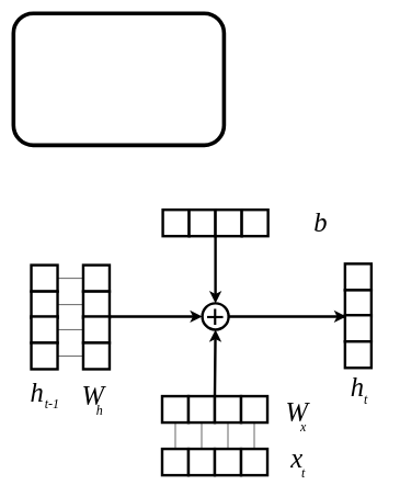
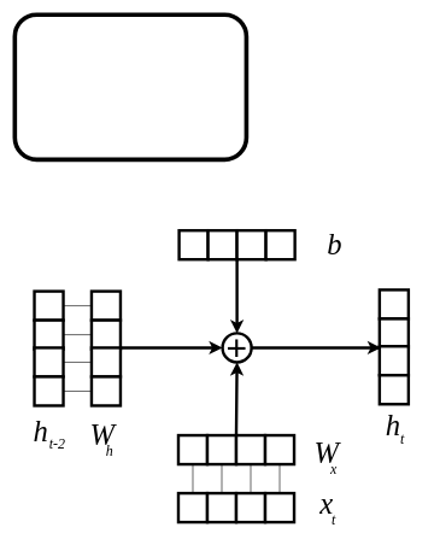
  <mxCell id="0" />
  <mxCell id="1" parent="0" />
  <mxCell id="2" value="" style="rounded=1;whiteSpace=wrap;html=1;fontSize=12;glass=0;strokeWidth=6;shadow=0;" parent="1" vertex="1"><mxGeometry x="20" y="20" width="320" height="200" as="geometry" /></mxCell>
  <mxCell id="3" value="x" style="text;html=1;align=center;verticalAlign=middle;whiteSpace=wrap;rounded=0;fontStyle=2;fontFamily=Times New Roman;fontSize=41;" vertex="1" parent="1"><mxGeometry x="421" y="681" width="60" height="30" as="geometry" /></mxCell>
  <mxCell id="4" value="t" style="text;html=1;align=center;verticalAlign=middle;whiteSpace=wrap;rounded=0;fontStyle=2;fontFamily=Times New Roman;fontSize=20;" vertex="1" parent="1"><mxGeometry x="431" y="701" width="60" height="30" as="geometry" /></mxCell>
  <mxCell id="5" value="h" style="text;html=1;align=center;verticalAlign=middle;whiteSpace=wrap;rounded=0;fontStyle=2;fontFamily=Times New Roman;fontSize=41;" vertex="1" parent="1"><mxGeometry x="26" y="581" width="60" height="30" as="geometry" /></mxCell>
- <mxCell id="6" value="t-1" style="text;html=1;align=center;verticalAlign=middle;whiteSpace=wrap;rounded=0;fontStyle=2;fontFamily=Times New Roman;fontSize=20;" vertex="1" parent="1"><mxGeometry x="49" y="596" width="60" height="30" as="geometry" /></mxCell>
+ <mxCell id="6" value="t-2" style="text;html=1;align=center;verticalAlign=middle;whiteSpace=wrap;rounded=0;fontStyle=2;fontFamily=Times New Roman;fontSize=20;" vertex="1" parent="1"><mxGeometry x="49" y="596" width="60" height="30" as="geometry" /></mxCell>
  <mxCell id="7" value="h" style="text;html=1;align=center;verticalAlign=middle;whiteSpace=wrap;rounded=0;fontStyle=2;fontFamily=Times New Roman;fontSize=41;" vertex="1" parent="1"><mxGeometry x="513" y="572" width="60" height="30" as="geometry" /></mxCell>
  <mxCell id="8" value="t" style="text;html=1;align=center;verticalAlign=middle;whiteSpace=wrap;rounded=0;fontStyle=2;fontFamily=Times New Roman;fontSize=20;" vertex="1" parent="1"><mxGeometry x="526" y="590" width="60" height="30" as="geometry" /></mxCell>
  <mxCell id="9" style="edgeStyle=orthogonalEdgeStyle;rounded=0;orthogonalLoop=1;jettySize=auto;html=1;exitX=1;exitY=0;exitDx=0;exitDy=0;entryX=0;entryY=0.5;entryDx=0;entryDy=0;strokeWidth=4;" edge="1" parent="1" target="42"><mxGeometry relative="1" as="geometry"><mxPoint x="167" y="481" as="sourcePoint" /><Array as="points"><mxPoint x="167" y="480" /></Array></mxGeometry></mxCell>
  <mxCell id="10" value="W" style="text;html=1;align=center;verticalAlign=middle;whiteSpace=wrap;rounded=0;fontStyle=2;fontFamily=Times New Roman;fontSize=41;" vertex="1" parent="1"><mxGeometry x="111" y="586" width="60" height="30" as="geometry" /></mxCell>
  <mxCell id="11" value="h" style="text;html=1;align=center;verticalAlign=middle;whiteSpace=wrap;rounded=0;fontStyle=2;fontFamily=Times New Roman;fontSize=20;" vertex="1" parent="1"><mxGeometry x="121" y="606" width="60" height="30" as="geometry" /></mxCell>
  <mxCell id="12" style="edgeStyle=orthogonalEdgeStyle;rounded=0;orthogonalLoop=1;jettySize=auto;html=1;exitX=1;exitY=0.5;exitDx=0;exitDy=0;entryX=0;entryY=0.5;entryDx=0;entryDy=0;endArrow=none;endFill=0;" edge="1" parent="1" source="13" target="47"><mxGeometry relative="1" as="geometry" /></mxCell>
  <mxCell id="13" value="" style="whiteSpace=wrap;html=1;aspect=fixed;strokeWidth=4;" vertex="1" parent="1"><mxGeometry x="47" y="402" width="40" height="40" as="geometry" /></mxCell>
  <mxCell id="14" style="edgeStyle=orthogonalEdgeStyle;rounded=0;orthogonalLoop=1;jettySize=auto;html=1;exitX=1;exitY=0.5;exitDx=0;exitDy=0;entryX=0;entryY=0.5;entryDx=0;entryDy=0;endArrow=none;endFill=0;" edge="1" parent="1" source="15" target="48"><mxGeometry relative="1" as="geometry" /></mxCell>
  <mxCell id="15" value="" style="whiteSpace=wrap;html=1;aspect=fixed;strokeWidth=4;" vertex="1" parent="1"><mxGeometry x="47" y="442" width="40" height="40" as="geometry" /></mxCell>
  <mxCell id="16" style="edgeStyle=orthogonalEdgeStyle;rounded=0;orthogonalLoop=1;jettySize=auto;html=1;exitX=1;exitY=0.5;exitDx=0;exitDy=0;entryX=0;entryY=0.5;entryDx=0;entryDy=0;endArrow=none;endFill=0;" edge="1" parent="1" source="17" target="49"><mxGeometry relative="1" as="geometry"><mxPoint x="106" y="500" as="targetPoint" /></mxGeometry></mxCell>
  <mxCell id="17" value="" style="whiteSpace=wrap;html=1;aspect=fixed;strokeWidth=4;" vertex="1" parent="1"><mxGeometry x="47" y="480" width="40" height="40" as="geometry" /></mxCell>
  <mxCell id="18" style="edgeStyle=orthogonalEdgeStyle;rounded=0;orthogonalLoop=1;jettySize=auto;html=1;exitX=1;exitY=0.5;exitDx=0;exitDy=0;entryX=0;entryY=0.5;entryDx=0;entryDy=0;endArrow=none;endFill=0;" edge="1" parent="1" source="19" target="50"><mxGeometry relative="1" as="geometry" /></mxCell>
  <mxCell id="19" value="" style="whiteSpace=wrap;html=1;aspect=fixed;strokeWidth=4;" vertex="1" parent="1"><mxGeometry x="47" y="520" width="40" height="40" as="geometry" /></mxCell>
  <mxCell id="20" style="edgeStyle=orthogonalEdgeStyle;rounded=0;orthogonalLoop=1;jettySize=auto;html=1;entryX=0.5;entryY=1;entryDx=0;entryDy=0;endArrow=none;endFill=0;" edge="1" parent="1" source="21" target="28"><mxGeometry relative="1" as="geometry" /></mxCell>
  <mxCell id="21" value="" style="whiteSpace=wrap;html=1;aspect=fixed;strokeWidth=4;" vertex="1" parent="1"><mxGeometry x="246" y="681" width="40" height="40" as="geometry" /></mxCell>
  <mxCell id="22" style="edgeStyle=orthogonalEdgeStyle;rounded=0;orthogonalLoop=1;jettySize=auto;html=1;entryX=0.5;entryY=1;entryDx=0;entryDy=0;endArrow=none;endFill=0;" edge="1" parent="1" source="23" target="29"><mxGeometry relative="1" as="geometry" /></mxCell>
  <mxCell id="23" value="" style="whiteSpace=wrap;html=1;aspect=fixed;strokeWidth=4;" vertex="1" parent="1"><mxGeometry x="286" y="681" width="40" height="40" as="geometry" /></mxCell>
  <mxCell id="24" style="edgeStyle=orthogonalEdgeStyle;rounded=0;orthogonalLoop=1;jettySize=auto;html=1;entryX=0.5;entryY=1;entryDx=0;entryDy=0;endArrow=none;endFill=0;" edge="1" parent="1" source="25" target="31"><mxGeometry relative="1" as="geometry" /></mxCell>
  <mxCell id="25" value="" style="whiteSpace=wrap;html=1;aspect=fixed;strokeWidth=4;" vertex="1" parent="1"><mxGeometry x="326" y="681" width="40" height="40" as="geometry" /></mxCell>
  <mxCell id="26" style="edgeStyle=orthogonalEdgeStyle;rounded=0;orthogonalLoop=1;jettySize=auto;html=1;entryX=0.5;entryY=1;entryDx=0;entryDy=0;endArrow=none;endFill=0;" edge="1" parent="1" source="27" target="32"><mxGeometry relative="1" as="geometry" /></mxCell>
  <mxCell id="27" value="" style="whiteSpace=wrap;html=1;aspect=fixed;strokeWidth=4;" vertex="1" parent="1"><mxGeometry x="366" y="681" width="40" height="40" as="geometry" /></mxCell>
  <mxCell id="28" value="" style="whiteSpace=wrap;html=1;aspect=fixed;strokeWidth=4;" vertex="1" parent="1"><mxGeometry x="246" y="601" width="40" height="40" as="geometry" /></mxCell>
  <mxCell id="29" value="" style="whiteSpace=wrap;html=1;aspect=fixed;strokeWidth=4;" vertex="1" parent="1"><mxGeometry x="286" y="601" width="40" height="40" as="geometry" /></mxCell>
  <mxCell id="30" style="edgeStyle=orthogonalEdgeStyle;rounded=0;orthogonalLoop=1;jettySize=auto;html=1;entryX=0.5;entryY=1;entryDx=0;entryDy=0;strokeWidth=4;" edge="1" parent="1" target="42"><mxGeometry relative="1" as="geometry"><mxPoint x="326" y="600" as="sourcePoint" /></mxGeometry></mxCell>
  <mxCell id="31" value="" style="whiteSpace=wrap;html=1;aspect=fixed;strokeWidth=4;" vertex="1" parent="1"><mxGeometry x="326" y="601" width="40" height="40" as="geometry" /></mxCell>
  <mxCell id="32" value="" style="whiteSpace=wrap;html=1;aspect=fixed;strokeWidth=4;" vertex="1" parent="1"><mxGeometry x="366" y="601" width="40" height="40" as="geometry" /></mxCell>
  <mxCell id="33" value="W" style="text;html=1;align=center;verticalAlign=middle;whiteSpace=wrap;rounded=0;fontStyle=2;fontFamily=Times New Roman;fontSize=41;" vertex="1" parent="1"><mxGeometry x="421" y="611" width="60" height="30" as="geometry" /></mxCell>
  <mxCell id="34" value="x" style="text;html=1;align=center;verticalAlign=middle;whiteSpace=wrap;rounded=0;fontStyle=2;fontFamily=Times New Roman;fontSize=20;" vertex="1" parent="1"><mxGeometry x="431" y="631" width="60" height="30" as="geometry" /></mxCell>
  <mxCell id="35" value="" style="whiteSpace=wrap;html=1;aspect=fixed;strokeWidth=4;" vertex="1" parent="1"><mxGeometry x="247" y="318" width="40" height="40" as="geometry" /></mxCell>
  <mxCell id="36" value="" style="whiteSpace=wrap;html=1;aspect=fixed;strokeWidth=4;" vertex="1" parent="1"><mxGeometry x="287" y="318" width="40" height="40" as="geometry" /></mxCell>
  <mxCell id="37" style="edgeStyle=orthogonalEdgeStyle;rounded=0;orthogonalLoop=1;jettySize=auto;html=1;exitX=0;exitY=1;exitDx=0;exitDy=0;entryX=0.5;entryY=0;entryDx=0;entryDy=0;strokeWidth=4;" edge="1" parent="1" source="38" target="42"><mxGeometry relative="1" as="geometry" /></mxCell>
  <mxCell id="38" value="" style="whiteSpace=wrap;html=1;aspect=fixed;strokeWidth=4;" vertex="1" parent="1"><mxGeometry x="327" y="318" width="40" height="40" as="geometry" /></mxCell>
  <mxCell id="39" value="" style="whiteSpace=wrap;html=1;aspect=fixed;strokeWidth=4;" vertex="1" parent="1"><mxGeometry x="367" y="318" width="40" height="40" as="geometry" /></mxCell>
- <mxCell id="40" value="b" style="text;html=1;align=center;verticalAlign=middle;whiteSpace=wrap;rounded=0;fontStyle=2;fontFamily=Times New Roman;fontSize=41;" vertex="1" parent="1"><mxGeometry x="457" y="323" width="60" height="30" as="geometry" /></mxCell>
+ <mxCell id="40" value="b" style="text;html=1;align=center;verticalAlign=middle;whiteSpace=wrap;rounded=0;fontStyle=2;fontFamily=Times New Roman;fontSize=41;" vertex="1" parent="1"><mxGeometry x="432" y="323" width="60" height="30" as="geometry" /></mxCell>
  <mxCell id="41" style="edgeStyle=orthogonalEdgeStyle;rounded=0;orthogonalLoop=1;jettySize=auto;html=1;exitX=1;exitY=0.5;exitDx=0;exitDy=0;strokeWidth=4;" edge="1" parent="1" source="42"><mxGeometry relative="1" as="geometry"><mxPoint x="526" y="480" as="targetPoint" /><Array as="points"><mxPoint x="524" y="480" /></Array></mxGeometry></mxCell>
  <mxCell id="42" value="&lt;font style=&quot;font-size: 50px;&quot;&gt;+&lt;/font&gt;" style="ellipse;whiteSpace=wrap;html=1;aspect=fixed;strokeWidth=4;" vertex="1" parent="1"><mxGeometry x="307" y="460" width="40" height="40" as="geometry" /></mxCell>
  <mxCell id="43" value="" style="whiteSpace=wrap;html=1;aspect=fixed;strokeWidth=4;" vertex="1" parent="1"><mxGeometry x="524" y="400" width="40" height="40" as="geometry" /></mxCell>
  <mxCell id="44" value="" style="whiteSpace=wrap;html=1;aspect=fixed;strokeWidth=4;" vertex="1" parent="1"><mxGeometry x="524" y="440" width="40" height="40" as="geometry" /></mxCell>
  <mxCell id="45" value="" style="whiteSpace=wrap;html=1;aspect=fixed;strokeWidth=4;" vertex="1" parent="1"><mxGeometry x="524" y="478" width="40" height="40" as="geometry" /></mxCell>
  <mxCell id="46" value="" style="whiteSpace=wrap;html=1;aspect=fixed;strokeWidth=4;" vertex="1" parent="1"><mxGeometry x="524" y="518" width="40" height="40" as="geometry" /></mxCell>
  <mxCell id="47" value="" style="whiteSpace=wrap;html=1;aspect=fixed;strokeWidth=4;" vertex="1" parent="1"><mxGeometry x="126" y="402" width="40" height="40" as="geometry" /></mxCell>
  <mxCell id="48" value="" style="whiteSpace=wrap;html=1;aspect=fixed;strokeWidth=4;" vertex="1" parent="1"><mxGeometry x="126" y="442" width="40" height="40" as="geometry" /></mxCell>
  <mxCell id="49" value="" style="whiteSpace=wrap;html=1;aspect=fixed;strokeWidth=4;" vertex="1" parent="1"><mxGeometry x="126" y="480" width="40" height="40" as="geometry" /></mxCell>
  <mxCell id="50" value="" style="whiteSpace=wrap;html=1;aspect=fixed;strokeWidth=4;" vertex="1" parent="1"><mxGeometry x="126" y="520" width="40" height="40" as="geometry" /></mxCell>
